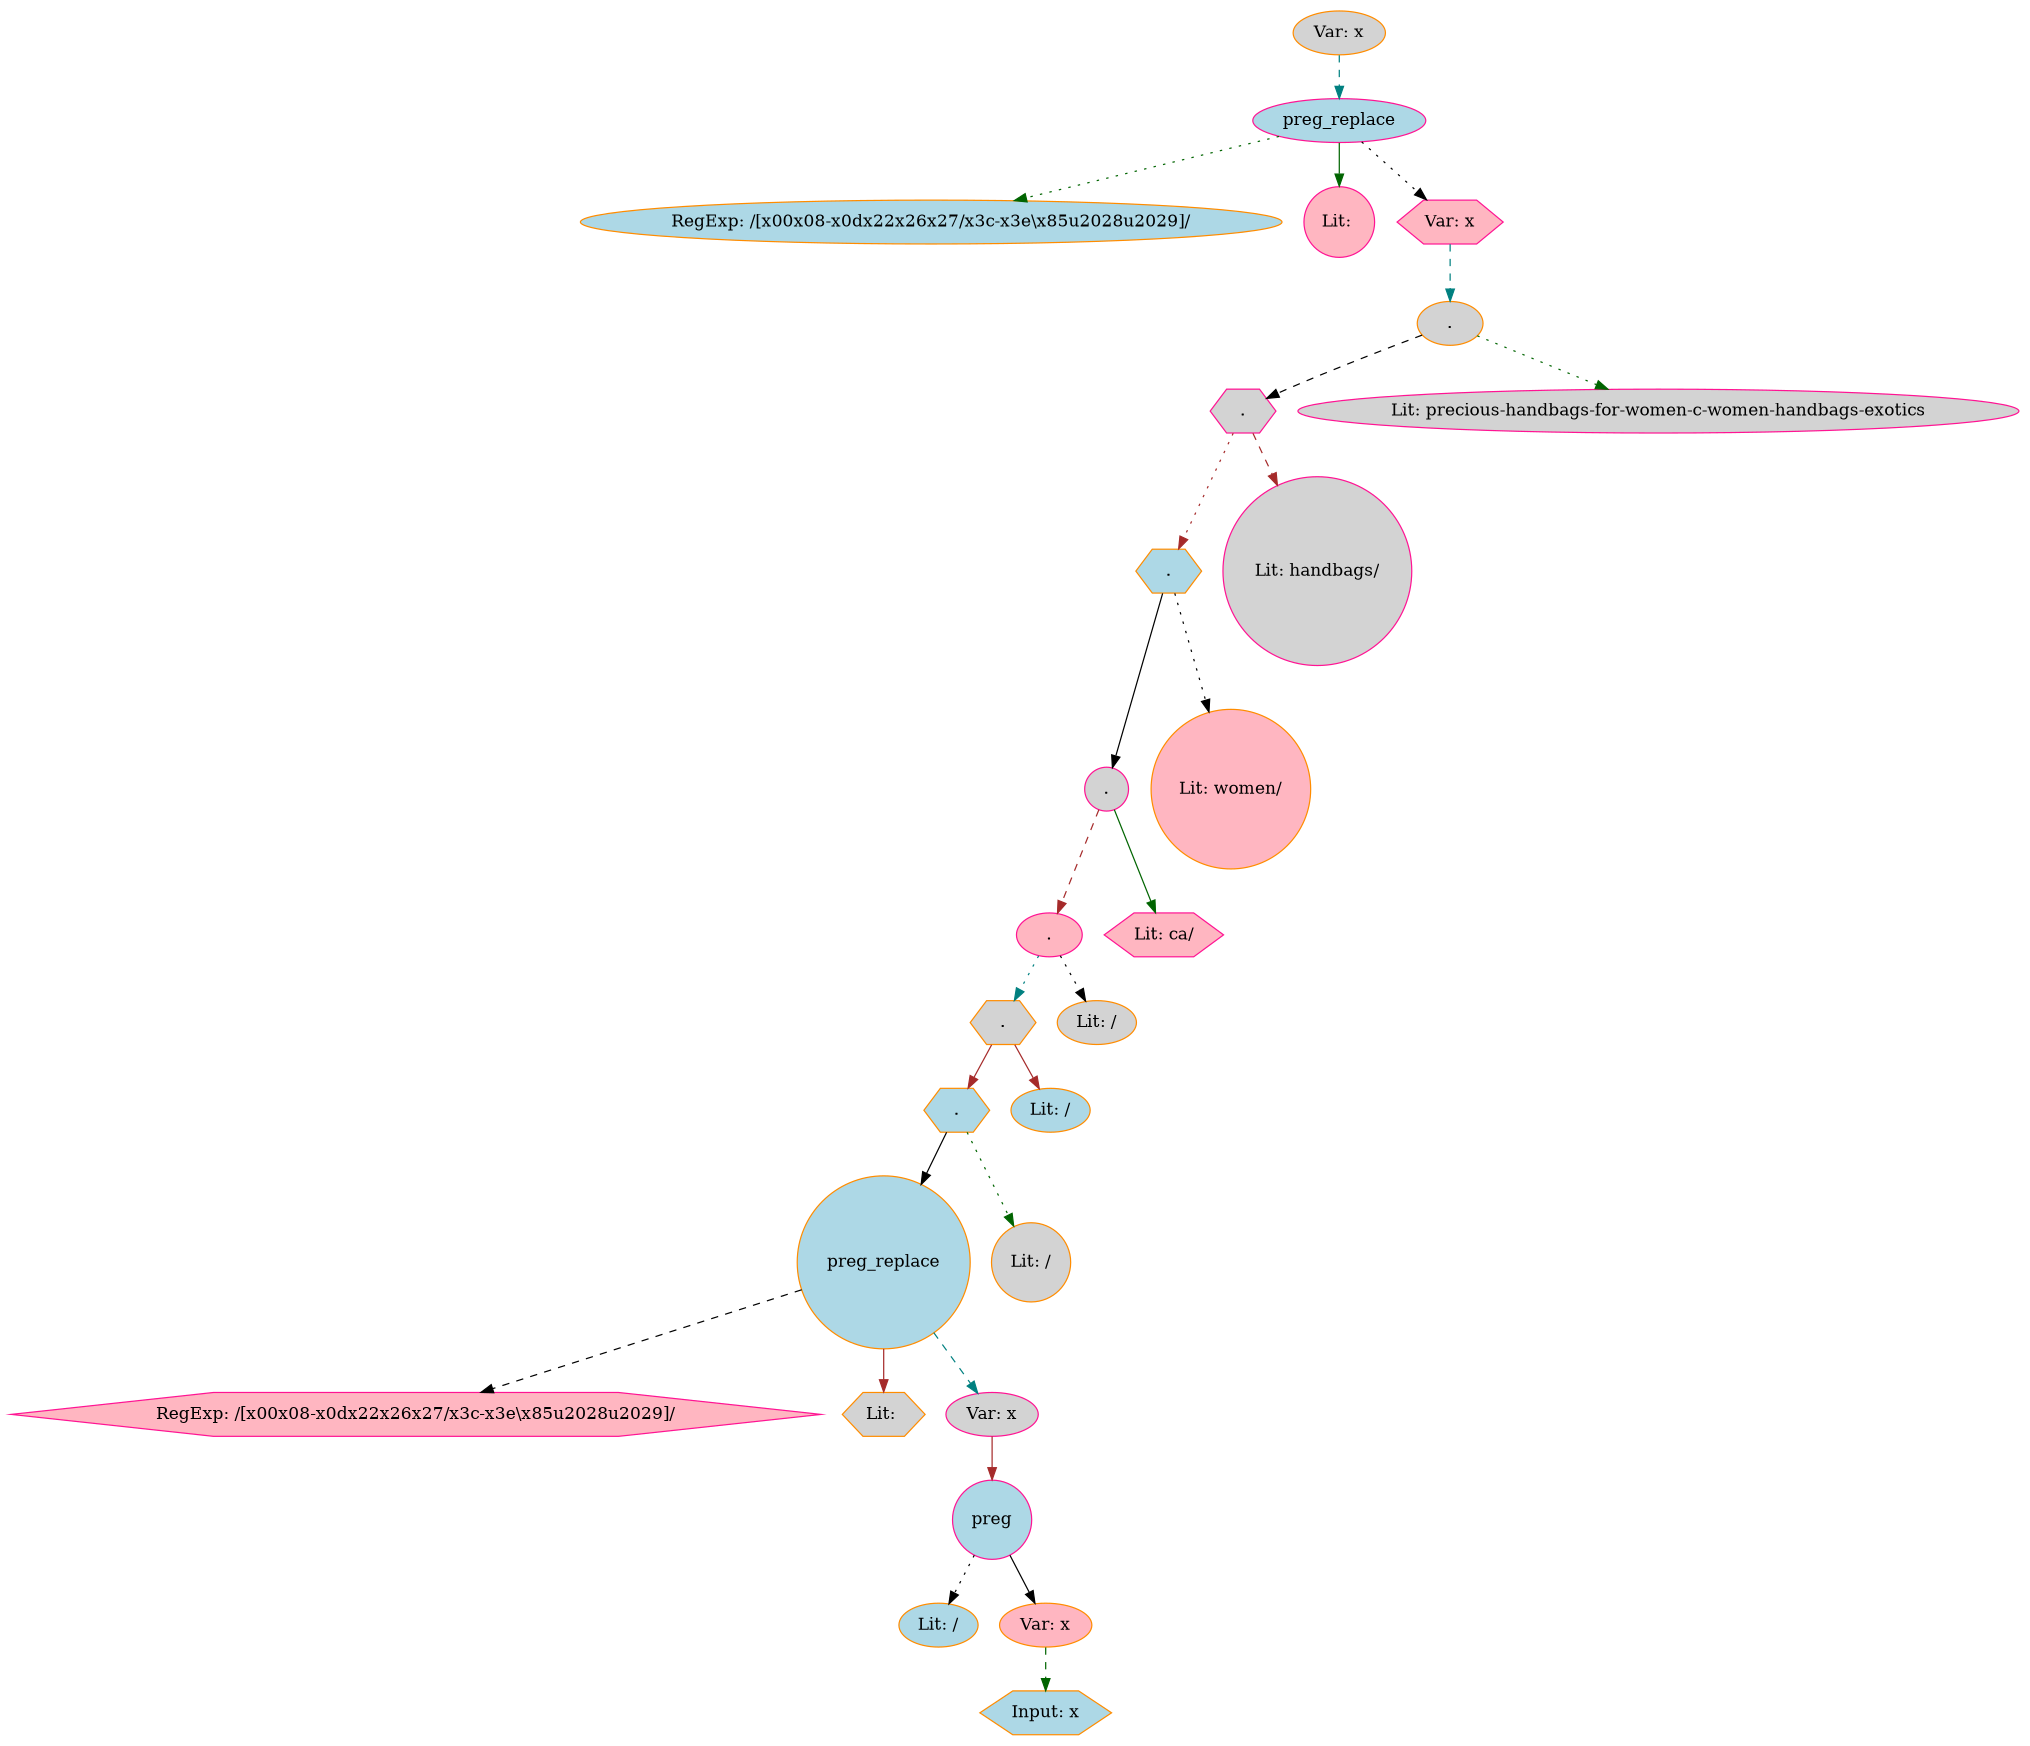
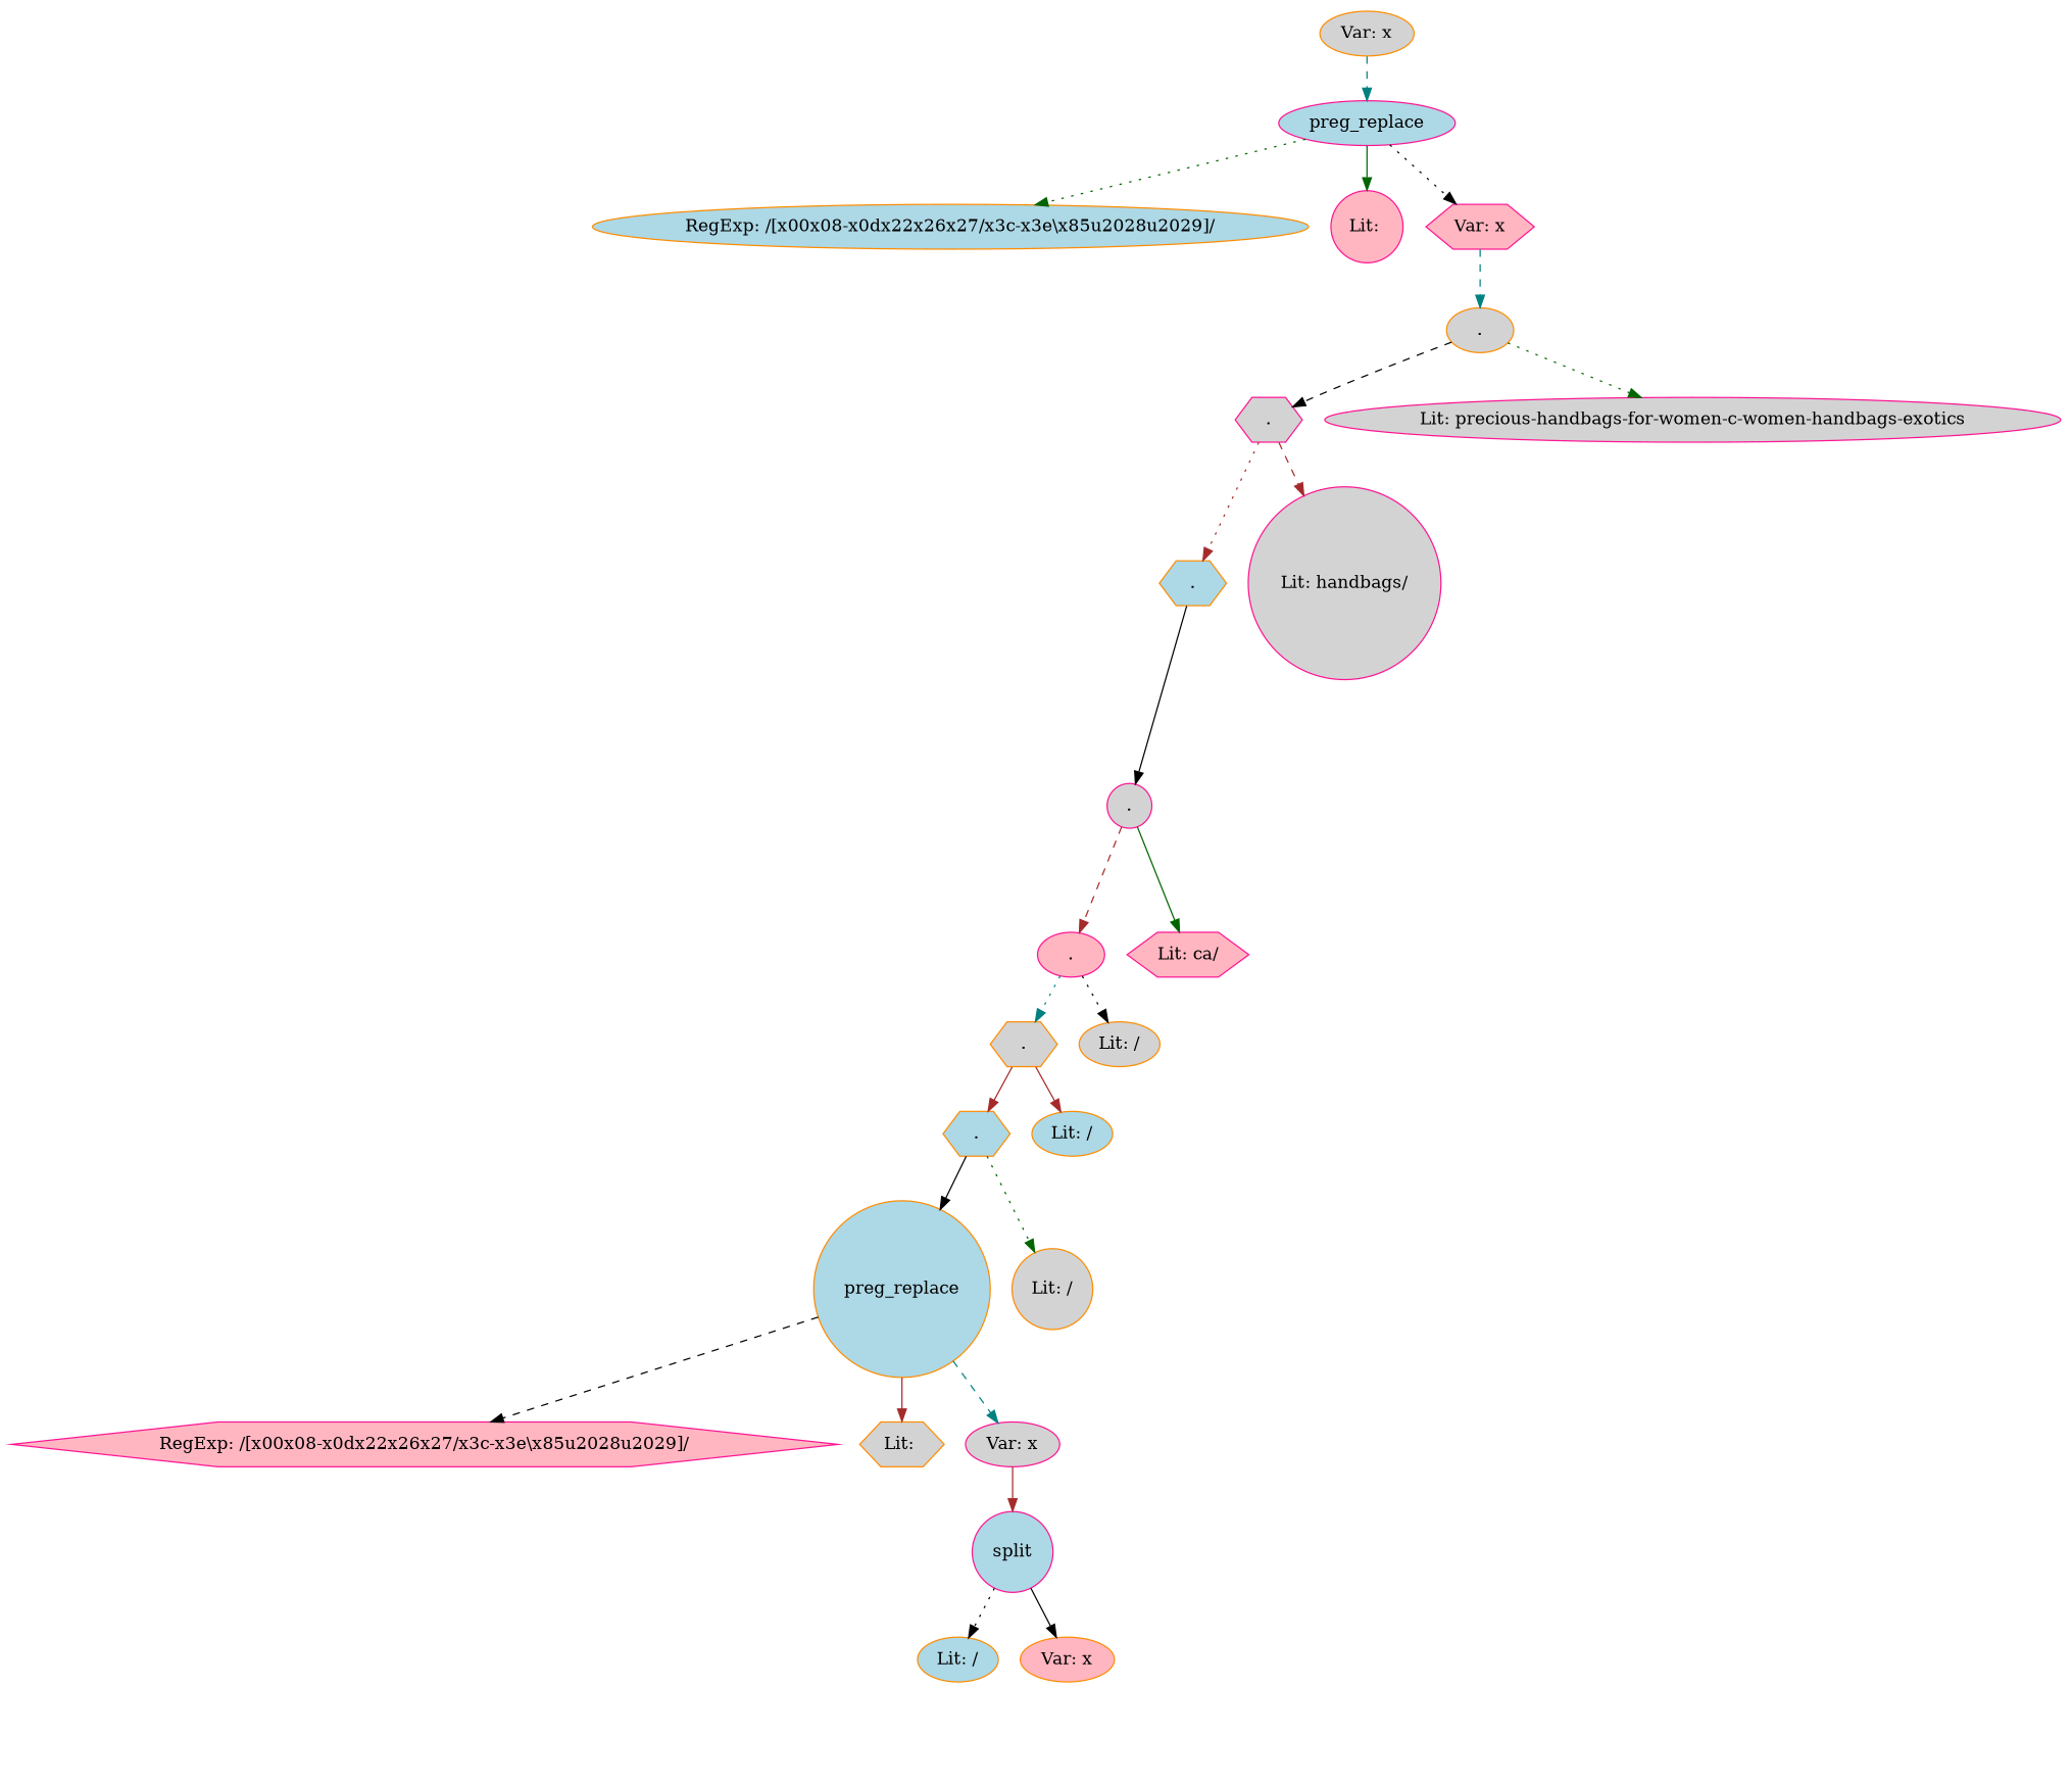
  digraph {
    node [color=darkorange fillcolor=lightgrey shape=ellipse style=filled]
    edge [color=black style=dotted]
-   n1 [fillcolor=lightblue label="Input: x" shape=hexagon]
-   n2 [color=deeppink fillcolor=lightblue label=preg shape=circle]
+   n2 [color=deeppink fillcolor=lightblue label=split shape=circle]
    n3 [fillcolor=lightblue label="Lit: /"]
    n4 [fillcolor=lightpink label="Var: x"]
    n5 [fillcolor=lightblue label=preg_replace shape=circle]
    n6 [color=deeppink fillcolor=lightpink label="RegExp: /[\x00\x08-\x0d\x22\x26\x27\/\x3c-\x3e\\\x85\u2028\u2029]/" shape=hexagon]
    n7 [label="Lit: " shape=hexagon]
    n8 [color=deeppink label="Var: x"]
    n9 [fillcolor=lightblue label="." shape=hexagon]
    n10 [label="Lit: /" shape=circle]
    n11 [label="." shape=hexagon]
    n12 [fillcolor=lightblue label="Lit: /"]
    n13 [color=deeppink fillcolor=lightpink label="."]
    n14 [label="Lit: \/"]
    n15 [color=deeppink label="." shape=circle]
    n16 [color=deeppink fillcolor=lightpink label="Lit: ca\/" shape=hexagon]
    n17 [fillcolor=lightblue label="." shape=hexagon]
-   n18 [fillcolor=lightpink label="Lit: women\/" shape=circle]
    n19 [color=deeppink label="." shape=hexagon]
    n20 [color=deeppink label="Lit: handbags\/" shape=circle]
    n21 [label="."]
    n22 [color=deeppink label="Lit: precious-handbags-for-women-c-women-handbags-exotics"]
    n23 [color=deeppink fillcolor=lightblue label=preg_replace]
    n24 [fillcolor=lightblue label="RegExp: /[\x00\x08-\x0d\x22\x26\x27\/\x3c-\x3e\\\x85\u2028\u2029]/"]
    n25 [color=deeppink fillcolor=lightpink label="Lit: " shape=circle]
    n26 [color=deeppink fillcolor=lightpink label="Var: x" shape=hexagon]
    n27 [label="Var: x"]
    n2 -> n3
    n2 -> n4 [style=solid]
-   n4 -> n1 [color=darkgreen style=dashed]
    n5 -> n6 [style=dashed]
    n5 -> n7 [color=brown style=solid]
    n5 -> n8 [color=teal style=dashed]
    n8 -> n2 [color=brown style=solid]
    n9 -> n5 [style=solid]
    n9 -> n10 [color=darkgreen]
    n11 -> n9 [color=brown style=solid]
    n11 -> n12 [color=brown style=solid]
    n13 -> n11 [color=teal]
    n13 -> n14
    n15 -> n13 [color=brown style=dashed]
    n15 -> n16 [color=darkgreen style=solid]
    n17 -> n15 [style=solid]
-   n17 -> n18
    n19 -> n17 [color=brown]
    n19 -> n20 [color=brown style=dashed]
    n21 -> n19 [style=dashed]
    n21 -> n22 [color=darkgreen]
    n23 -> n24 [color=darkgreen]
    n23 -> n25 [color=darkgreen style=solid]
    n23 -> n26
    n26 -> n21 [color=teal style=dashed]
    n27 -> n23 [color=teal style=dashed]
  }
